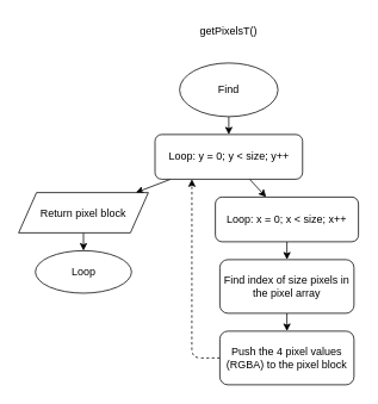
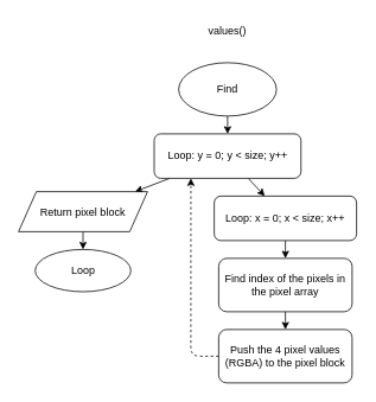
  <mxCell id="0" />
  <mxCell id="1" parent="0" />
  <mxCell id="2" value="" style="edgeStyle=none;html=1;" edge="1" parent="1" source="3" target="7"><mxGeometry relative="1" as="geometry" /></mxCell>
  <mxCell id="3" value="Find" style="ellipse;whiteSpace=wrap;html=1;" parent="1" vertex="1"><mxGeometry x="200" y="70" width="110" height="60" as="geometry" /></mxCell>
- <mxCell id="4" value="getPixelsT()" style="text;html=1;align=center;verticalAlign=middle;whiteSpace=wrap;rounded=0;" parent="1" vertex="1"><mxGeometry x="225" y="20" width="60" height="30" as="geometry" /></mxCell>
+ <mxCell id="4" value="values()" style="text;html=1;align=center;verticalAlign=middle;whiteSpace=wrap;rounded=0;" parent="1" vertex="1"><mxGeometry x="225" y="20" width="60" height="30" as="geometry" /></mxCell>
  <mxCell id="5" value="" style="edgeStyle=none;html=1;" edge="1" parent="1" source="7" target="9"><mxGeometry relative="1" as="geometry" /></mxCell>
  <mxCell id="6" value="" style="edgeStyle=none;html=1;" edge="1" parent="1" source="7" target="15"><mxGeometry relative="1" as="geometry" /></mxCell>
  <mxCell id="7" value="Loop: y = 0; y &amp;lt; size; y++" style="whiteSpace=wrap;html=1;rounded=1;" vertex="1" parent="1"><mxGeometry x="172.5" y="150" width="165" height="50" as="geometry" /></mxCell>
  <mxCell id="8" value="" style="edgeStyle=none;html=1;" edge="1" parent="1" source="9" target="11"><mxGeometry relative="1" as="geometry" /></mxCell>
  <mxCell id="9" value="Loop: x = 0; x &amp;lt; size; x++" style="whiteSpace=wrap;html=1;rounded=1;" vertex="1" parent="1"><mxGeometry x="240" y="220" width="160" height="50" as="geometry" /></mxCell>
  <mxCell id="10" value="" style="edgeStyle=none;html=1;" edge="1" parent="1" source="11" target="13"><mxGeometry relative="1" as="geometry" /></mxCell>
- <mxCell id="11" value="Find index of size pixels in the pixel array" style="whiteSpace=wrap;html=1;rounded=1;" vertex="1" parent="1"><mxGeometry x="245" y="290" width="150" height="60" as="geometry" /></mxCell>
+ <mxCell id="11" value="Find index of the pixels in the pixel array" style="whiteSpace=wrap;html=1;rounded=1;" vertex="1" parent="1"><mxGeometry x="245" y="290" width="150" height="60" as="geometry" /></mxCell>
  <mxCell id="12" style="edgeStyle=orthogonalEdgeStyle;html=1;entryX=0.25;entryY=1;entryDx=0;entryDy=0;exitX=0;exitY=0.5;exitDx=0;exitDy=0;dashed=1;" edge="1" parent="1" source="13" target="7"><mxGeometry relative="1" as="geometry" /></mxCell>
  <mxCell id="13" value="Push the 4 pixel values (RGBA) to the pixel block" style="whiteSpace=wrap;html=1;rounded=1;" vertex="1" parent="1"><mxGeometry x="245" y="370" width="150" height="60" as="geometry" /></mxCell>
  <mxCell id="14" value="" style="edgeStyle=none;html=1;" edge="1" parent="1" source="15" target="16"><mxGeometry relative="1" as="geometry" /></mxCell>
  <mxCell id="15" value="Return pixel block" style="shape=parallelogram;perimeter=parallelogramPerimeter;whiteSpace=wrap;html=1;fixedSize=1;rounded=0;" vertex="1" parent="1"><mxGeometry x="20" y="215" width="145" height="45" as="geometry" /></mxCell>
  <mxCell id="16" value="Loop" style="ellipse;whiteSpace=wrap;html=1;rounded=0;" vertex="1" parent="1"><mxGeometry x="38.75" y="280" width="107.5" height="47.5" as="geometry" /></mxCell>
